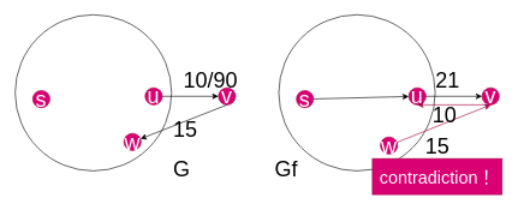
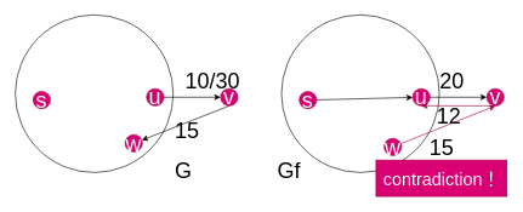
  <mxCell id="0" />
  <mxCell id="1" parent="0" />
  <mxCell id="2" value="" style="group" vertex="1" connectable="0" parent="1"><mxGeometry x="386" y="20" width="310" height="250" as="geometry" /></mxCell>
  <mxCell id="3" value="" style="ellipse;whiteSpace=wrap;html=1;aspect=fixed;" vertex="1" parent="2"><mxGeometry width="217.118" height="217.118" as="geometry" /></mxCell>
  <mxCell id="4" style="edgeStyle=none;html=1;fontSize=30;" edge="1" parent="2" source="5" target="6"><mxGeometry relative="1" as="geometry" /></mxCell>
  <mxCell id="5" value="&lt;font style=&quot;font-size: 30px;&quot;&gt;s&lt;/font&gt;" style="ellipse;whiteSpace=wrap;html=1;aspect=fixed;fillColor=#d80073;fontColor=#ffffff;strokeColor=#A50040;" vertex="1" parent="2"><mxGeometry x="24.426" y="105.469" width="23.747" height="23.747" as="geometry" /></mxCell>
  <mxCell id="6" value="&lt;font style=&quot;font-size: 30px;&quot;&gt;u&lt;/font&gt;" style="ellipse;whiteSpace=wrap;html=1;aspect=fixed;fillColor=#d80073;fontColor=#ffffff;strokeColor=#A50040;" vertex="1" parent="2"><mxGeometry x="180.479" y="101.562" width="23.747" height="23.747" as="geometry" /></mxCell>
  <mxCell id="7" style="edgeStyle=none;html=1;exitX=0.5;exitY=1;exitDx=0;exitDy=0;entryX=0.5;entryY=1;entryDx=0;entryDy=0;fontSize=30;fillColor=#d80073;strokeColor=#A50040;" edge="1" parent="2" source="8" target="6"><mxGeometry relative="1" as="geometry" /></mxCell>
  <mxCell id="8" value="&lt;font style=&quot;font-size: 30px;&quot;&gt;v&lt;/font&gt;" style="ellipse;whiteSpace=wrap;html=1;aspect=fixed;fillColor=#d80073;fontColor=#ffffff;strokeColor=#A50040;" vertex="1" parent="2"><mxGeometry x="282.253" y="101.562" width="23.747" height="23.747" as="geometry" /></mxCell>
  <mxCell id="9" style="edgeStyle=none;html=1;entryX=0;entryY=0.5;entryDx=0;entryDy=0;fontSize=30;" edge="1" parent="2" source="6" target="8"><mxGeometry relative="1" as="geometry" /></mxCell>
- <mxCell id="10" value="21" style="text;html=1;align=center;verticalAlign=middle;resizable=0;points=[];autosize=1;strokeColor=none;fillColor=none;fontSize=30;" vertex="1" parent="2"><mxGeometry x="204.228" y="66.406" width="60" height="50" as="geometry" /></mxCell>
+ <mxCell id="10" value="20" style="text;html=1;align=center;verticalAlign=middle;resizable=0;points=[];autosize=1;strokeColor=none;fillColor=none;fontSize=30;" vertex="1" parent="2"><mxGeometry x="204.228" y="66.406" width="60" height="50" as="geometry" /></mxCell>
  <mxCell id="11" style="edgeStyle=none;html=1;entryX=0.5;entryY=1;entryDx=0;entryDy=0;fontSize=30;fillColor=#d80073;strokeColor=#A50040;" edge="1" parent="2" source="12" target="8"><mxGeometry relative="1" as="geometry" /></mxCell>
  <mxCell id="12" value="&lt;font style=&quot;font-size: 30px;&quot;&gt;w&lt;/font&gt;" style="ellipse;whiteSpace=wrap;html=1;aspect=fixed;fillColor=#d80073;fontColor=#ffffff;strokeColor=#A50040;" vertex="1" parent="2"><mxGeometry x="141.129" y="170.002" width="23.747" height="23.747" as="geometry" /></mxCell>
  <mxCell id="13" value="15" style="text;html=1;align=center;verticalAlign=middle;resizable=0;points=[];autosize=1;strokeColor=none;fillColor=none;fontSize=30;" vertex="1" parent="2"><mxGeometry x="190" y="156.88" width="60" height="50" as="geometry" /></mxCell>
  <mxCell id="14" value="&lt;font style=&quot;font-size: 24px;&quot;&gt;contradiction！&lt;/font&gt;" style="text;html=1;align=center;verticalAlign=middle;resizable=0;points=[];autosize=1;strokeColor=#A50040;fillColor=#d80073;fontSize=30;fontColor=#ffffff;" vertex="1" parent="2"><mxGeometry x="130" y="200" width="180" height="50" as="geometry" /></mxCell>
  <mxCell id="15" value="Gf" style="text;html=1;align=center;verticalAlign=middle;resizable=0;points=[];autosize=1;strokeColor=none;fillColor=none;fontSize=30;" vertex="1" parent="2"><mxGeometry x="-20" y="190" width="60" height="50" as="geometry" /></mxCell>
  <mxCell id="16" value="G" style="text;html=1;align=center;verticalAlign=middle;resizable=0;points=[];autosize=1;strokeColor=none;fillColor=none;fontSize=30;" vertex="1" parent="1"><mxGeometry x="226" y="208.75" width="50" height="50" as="geometry" /></mxCell>
- <mxCell id="17" value="10" style="text;html=1;align=center;verticalAlign=middle;resizable=0;points=[];autosize=1;strokeColor=none;fillColor=none;fontSize=30;" vertex="1" parent="1"><mxGeometry x="586" y="135" width="60" height="50" as="geometry" /></mxCell>
+ <mxCell id="17" value="12" style="text;html=1;align=center;verticalAlign=middle;resizable=0;points=[];autosize=1;strokeColor=none;fillColor=none;fontSize=30;" vertex="1" parent="1"><mxGeometry x="586" y="135" width="60" height="50" as="geometry" /></mxCell>
  <mxCell id="18" value="" style="ellipse;whiteSpace=wrap;html=1;aspect=fixed;" vertex="1" parent="1"><mxGeometry x="20" y="20" width="217.118" height="217.118" as="geometry" /></mxCell>
  <mxCell id="19" value="&lt;font style=&quot;font-size: 30px;&quot;&gt;s&lt;/font&gt;" style="ellipse;whiteSpace=wrap;html=1;aspect=fixed;fillColor=#d80073;fontColor=#ffffff;strokeColor=#A50040;" vertex="1" parent="1"><mxGeometry x="44.426" y="125.469" width="23.747" height="23.747" as="geometry" /></mxCell>
  <mxCell id="20" value="&lt;font style=&quot;font-size: 30px;&quot;&gt;u&lt;/font&gt;" style="ellipse;whiteSpace=wrap;html=1;aspect=fixed;fillColor=#d80073;fontColor=#ffffff;strokeColor=#A50040;" vertex="1" parent="1"><mxGeometry x="200.479" y="121.562" width="23.747" height="23.747" as="geometry" /></mxCell>
  <mxCell id="21" style="edgeStyle=none;html=1;exitX=0.5;exitY=1;exitDx=0;exitDy=0;fontSize=30;" edge="1" parent="1" source="22" target="25"><mxGeometry relative="1" as="geometry" /></mxCell>
  <mxCell id="22" value="&lt;font style=&quot;font-size: 30px;&quot;&gt;v&lt;/font&gt;" style="ellipse;whiteSpace=wrap;html=1;aspect=fixed;fillColor=#d80073;fontColor=#ffffff;strokeColor=#A50040;" vertex="1" parent="1"><mxGeometry x="302.253" y="121.562" width="23.747" height="23.747" as="geometry" /></mxCell>
  <mxCell id="23" style="edgeStyle=none;html=1;entryX=0;entryY=0.5;entryDx=0;entryDy=0;fontSize=30;" edge="1" parent="1" source="20" target="22"><mxGeometry relative="1" as="geometry" /></mxCell>
- <mxCell id="24" value="10/90" style="text;html=1;align=center;verticalAlign=middle;resizable=0;points=[];autosize=1;strokeColor=none;fillColor=none;fontSize=30;" vertex="1" parent="1"><mxGeometry x="241.188" y="86.406" width="100" height="50" as="geometry" /></mxCell>
+ <mxCell id="24" value="10/30" style="text;html=1;align=center;verticalAlign=middle;resizable=0;points=[];autosize=1;strokeColor=none;fillColor=none;fontSize=30;" vertex="1" parent="1"><mxGeometry x="241.188" y="86.406" width="100" height="50" as="geometry" /></mxCell>
  <mxCell id="25" value="&lt;font style=&quot;font-size: 30px;&quot;&gt;w&lt;/font&gt;" style="ellipse;whiteSpace=wrap;html=1;aspect=fixed;fillColor=#d80073;fontColor=#ffffff;strokeColor=#A50040;" vertex="1" parent="1"><mxGeometry x="170.999" y="185.002" width="23.747" height="23.747" as="geometry" /></mxCell>
  <mxCell id="26" value="15" style="text;html=1;align=center;verticalAlign=middle;resizable=0;points=[];autosize=1;strokeColor=none;fillColor=none;fontSize=30;" vertex="1" parent="1"><mxGeometry x="226" y="155" width="60" height="50" as="geometry" /></mxCell>
